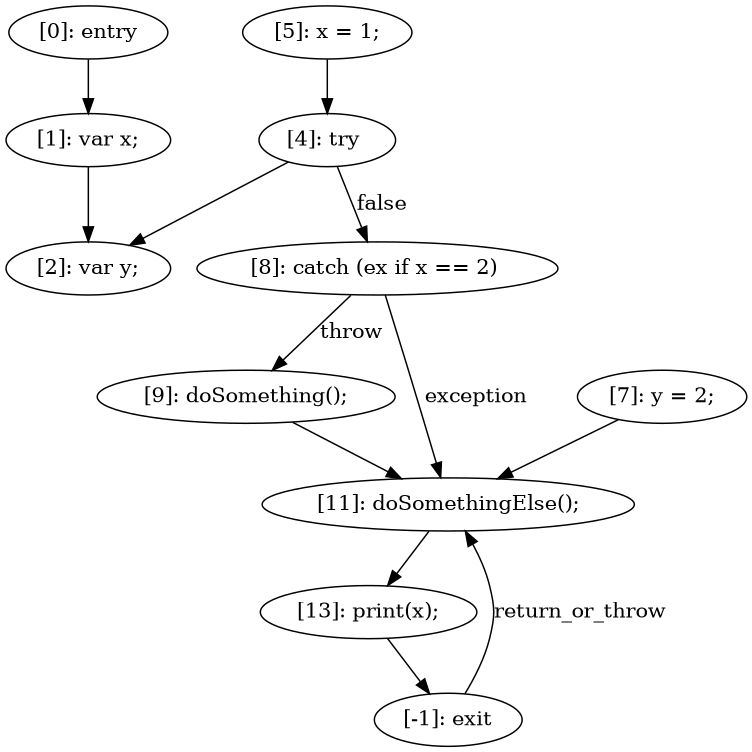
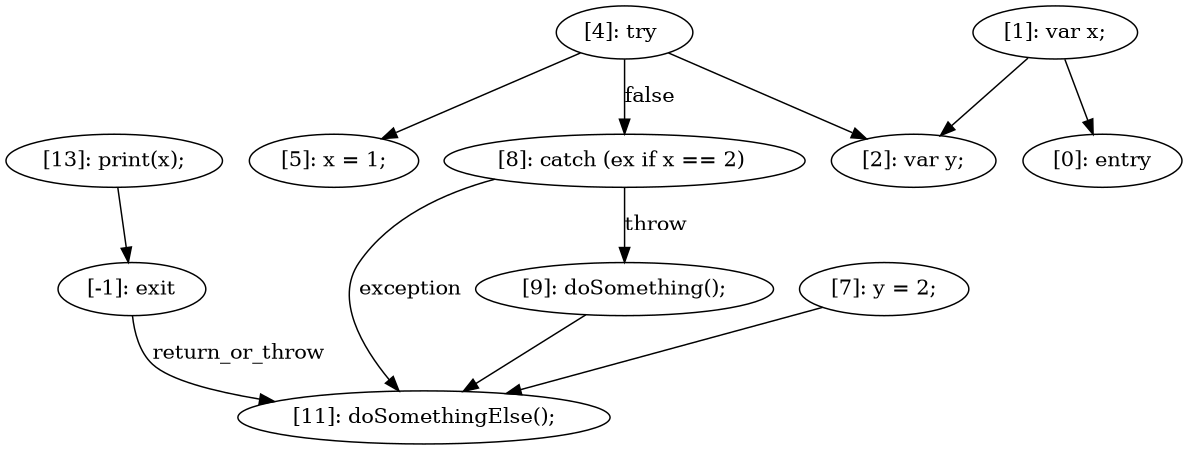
  digraph {
    n1 [label="[9]: doSomething();\n"]
    n2 [label="[11]: doSomethingElse();\n"]
    n3 [label="[13]: print(x);\n"]
    n4 [label="[-1]: exit"]
    n5 [label="[2]: var y;\n"]
    n6 [label="[4]: try "]
    n7 [label="[8]: catch (ex if x == 2) "]
    n8 [label="[5]: x = 1;\n"]
    n9 [label="[7]: y = 2;\n"]
    n10 [label="[0]: entry"]
    n11 [label="[1]: var x;\n"]
    n1 -> n2
-   n2 -> n3
    n3 -> n4
    n4 -> n2 [label=return_or_throw]
    n6 -> n5
    n6 -> n7 [label=false]
-   n8 -> n6
+   n6 -> n8
    n7 -> n1 [label=throw]
    n7 -> n2 [label=exception]
    n9 -> n2
-   n10 -> n11
+   n11 -> n10
    n11 -> n5
  }
